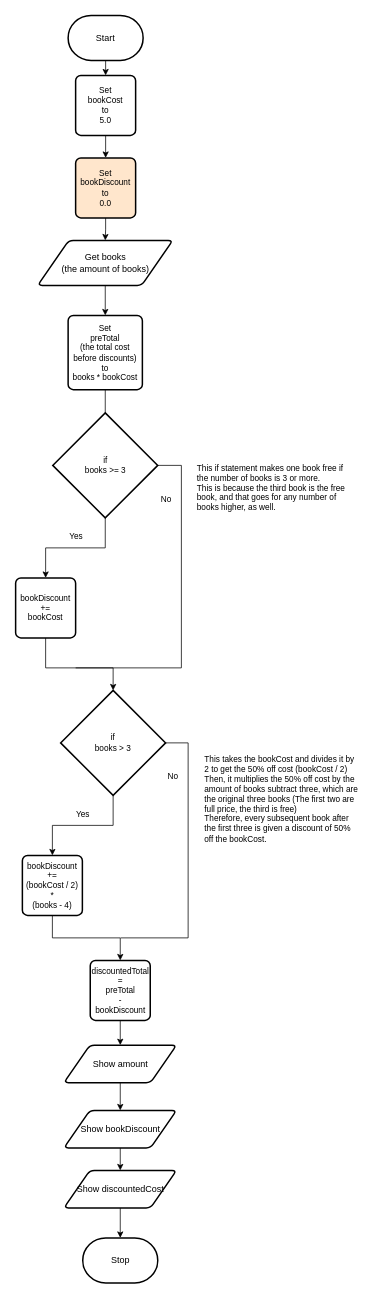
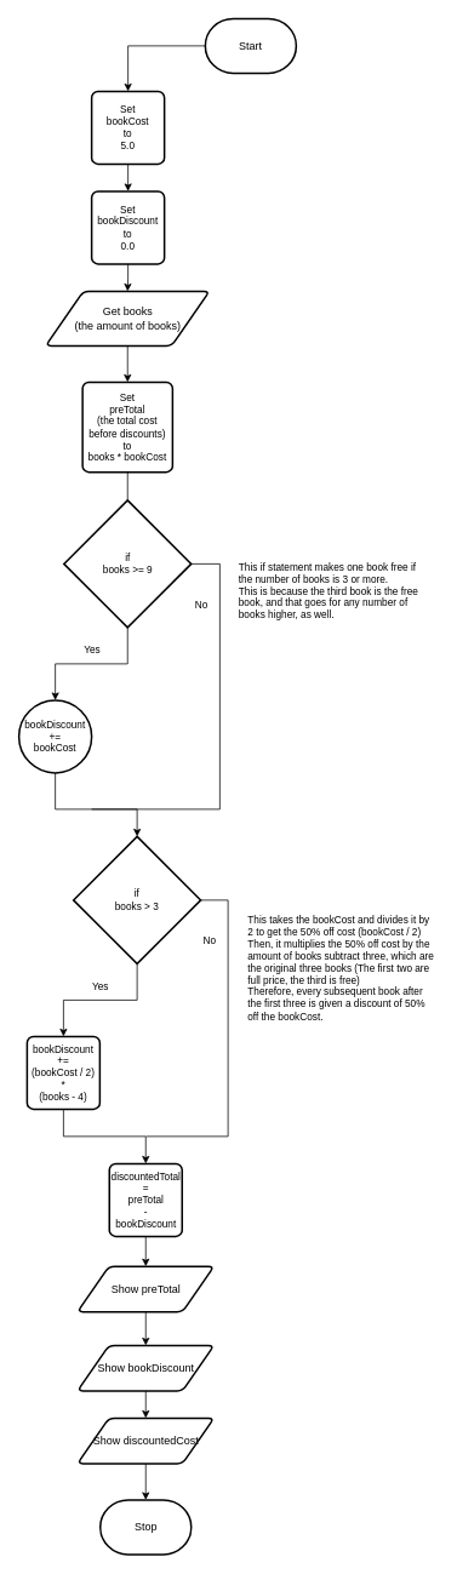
  <mxCell id="0" />
  <mxCell id="1" parent="0" />
  <mxCell id="2" style="edgeStyle=orthogonalEdgeStyle;shape=connector;rounded=0;html=1;entryX=0.5;entryY=0;entryDx=0;entryDy=0;labelBackgroundColor=default;strokeColor=default;fontFamily=Helvetica;fontSize=11;fontColor=default;endArrow=classic;elbow=vertical;" edge="1" parent="1" source="3" target="8"><mxGeometry relative="1" as="geometry" /></mxCell>
- <mxCell id="3" value="Start" style="strokeWidth=2;html=1;shape=mxgraph.flowchart.terminator;whiteSpace=wrap;" vertex="1" parent="1"><mxGeometry x="90" y="20" width="100" height="60" as="geometry" /></mxCell>
+ <mxCell id="3" value="Start" style="strokeWidth=2;html=1;shape=mxgraph.flowchart.terminator;whiteSpace=wrap;" vertex="1" parent="1"><mxGeometry x="225" y="20" width="100" height="60" as="geometry" /></mxCell>
  <mxCell id="4" value="Stop" style="strokeWidth=2;html=1;shape=mxgraph.flowchart.terminator;whiteSpace=wrap;" vertex="1" parent="1"><mxGeometry x="109.5" y="1650" width="100" height="60" as="geometry" /></mxCell>
  <mxCell id="5" style="edgeStyle=orthogonalEdgeStyle;shape=connector;rounded=0;html=1;entryX=0.5;entryY=0;entryDx=0;entryDy=0;labelBackgroundColor=default;strokeColor=default;fontFamily=Helvetica;fontSize=11;fontColor=default;endArrow=classic;elbow=vertical;" edge="1" parent="1" source="6" target="12"><mxGeometry relative="1" as="geometry" /></mxCell>
  <mxCell id="6" value="Get books&lt;br&gt;(the amount of books)" style="shape=parallelogram;html=1;strokeWidth=2;perimeter=parallelogramPerimeter;whiteSpace=wrap;rounded=1;arcSize=12;size=0.23;" vertex="1" parent="1"><mxGeometry x="49.5" y="320" width="180" height="60" as="geometry" /></mxCell>
  <mxCell id="7" style="edgeStyle=orthogonalEdgeStyle;shape=connector;rounded=0;html=1;entryX=0.5;entryY=0;entryDx=0;entryDy=0;labelBackgroundColor=default;strokeColor=default;fontFamily=Helvetica;fontSize=11;fontColor=default;endArrow=classic;elbow=vertical;" edge="1" parent="1" source="8" target="10"><mxGeometry relative="1" as="geometry" /></mxCell>
  <mxCell id="8" value="Set &lt;br&gt;bookCost &lt;br&gt;to &lt;br&gt;5.0" style="rounded=1;whiteSpace=wrap;html=1;absoluteArcSize=1;arcSize=14;strokeWidth=2;fontFamily=Helvetica;fontSize=11;fontColor=default;" vertex="1" parent="1"><mxGeometry x="100" y="100" width="80" height="80" as="geometry" /></mxCell>
  <mxCell id="9" style="edgeStyle=orthogonalEdgeStyle;shape=connector;rounded=0;html=1;entryX=0.5;entryY=0;entryDx=0;entryDy=0;labelBackgroundColor=default;strokeColor=default;fontFamily=Helvetica;fontSize=11;fontColor=default;endArrow=classic;elbow=vertical;" edge="1" parent="1" source="10" target="6"><mxGeometry relative="1" as="geometry" /></mxCell>
- <mxCell id="10" value="Set&lt;br&gt;bookDiscount&lt;br&gt;to &lt;br&gt;0.0" style="rounded=1;whiteSpace=wrap;html=1;absoluteArcSize=1;arcSize=14;strokeWidth=2;fontFamily=Helvetica;fontSize=11;fontColor=default;fillColor=#ffe6cc;" vertex="1" parent="1"><mxGeometry x="100" y="210" width="80" height="80" as="geometry" /></mxCell>
+ <mxCell id="10" value="Set&lt;br&gt;bookDiscount&lt;br&gt;to &lt;br&gt;0.0" style="rounded=1;whiteSpace=wrap;html=1;absoluteArcSize=1;arcSize=14;strokeWidth=2;fontFamily=Helvetica;fontSize=11;fontColor=default;" vertex="1" parent="1"><mxGeometry x="100" y="210" width="80" height="80" as="geometry" /></mxCell>
  <mxCell id="11" style="edgeStyle=orthogonalEdgeStyle;shape=connector;rounded=0;html=1;entryX=0.5;entryY=0;entryDx=0;entryDy=0;entryPerimeter=0;labelBackgroundColor=default;strokeColor=default;fontFamily=Helvetica;fontSize=11;fontColor=default;endArrow=none;endFill=0;elbow=vertical;" edge="1" parent="1" source="12" target="22"><mxGeometry relative="1" as="geometry" /></mxCell>
  <mxCell id="12" value="Set&lt;br&gt;preTotal&lt;br&gt;(the total cost before discounts)&lt;br&gt;to&lt;br&gt;books * bookCost" style="rounded=1;whiteSpace=wrap;html=1;absoluteArcSize=1;arcSize=14;strokeWidth=2;fontFamily=Helvetica;fontSize=11;fontColor=default;" vertex="1" parent="1"><mxGeometry x="90" y="420" width="99" height="99" as="geometry" /></mxCell>
  <mxCell id="13" value="This if statement makes one book free if the number of books is 3 or more.&lt;br&gt;This is because the third book is the free book, and that goes for any number of books higher, as well." style="text;strokeColor=none;align=left;fillColor=none;html=1;verticalAlign=middle;whiteSpace=wrap;rounded=0;fontFamily=Helvetica;fontSize=11;fontColor=default;" vertex="1" parent="1"><mxGeometry x="260" y="580" width="200" height="140" as="geometry" /></mxCell>
  <mxCell id="14" value="" style="group" vertex="1" connectable="0" parent="1"><mxGeometry x="29" y="920" width="231" height="330" as="geometry" /></mxCell>
  <mxCell id="15" style="edgeStyle=orthogonalEdgeStyle;shape=connector;rounded=0;html=1;exitX=1;exitY=0.5;exitDx=0;exitDy=0;exitPerimeter=0;labelBackgroundColor=default;strokeColor=default;fontFamily=Helvetica;fontSize=11;fontColor=default;endArrow=none;elbow=vertical;endFill=0;" edge="1" parent="14" source="16"><mxGeometry relative="1" as="geometry"><mxPoint x="131" y="330" as="targetPoint" /><Array as="points"><mxPoint x="221" y="70" /><mxPoint x="221" y="330" /></Array></mxGeometry></mxCell>
  <mxCell id="16" value="if&lt;br&gt;books &amp;gt; 3" style="strokeWidth=2;html=1;shape=mxgraph.flowchart.decision;whiteSpace=wrap;fontFamily=Helvetica;fontSize=11;fontColor=default;" vertex="1" parent="14"><mxGeometry x="51" width="140" height="140" as="geometry" /></mxCell>
  <mxCell id="17" value="Yes" style="text;strokeColor=none;align=center;fillColor=none;html=1;verticalAlign=middle;whiteSpace=wrap;rounded=0;fontFamily=Helvetica;fontSize=11;fontColor=default;" vertex="1" parent="14"><mxGeometry x="51" y="150" width="60" height="30" as="geometry" /></mxCell>
  <mxCell id="18" value="No" style="text;strokeColor=none;align=center;fillColor=none;html=1;verticalAlign=middle;whiteSpace=wrap;rounded=0;fontFamily=Helvetica;fontSize=11;fontColor=default;" vertex="1" parent="14"><mxGeometry x="171" y="100" width="60" height="30" as="geometry" /></mxCell>
  <mxCell id="19" value="bookDiscount&lt;br&gt;+=&lt;br&gt;(bookCost / 2)&lt;br&gt;*&lt;br&gt;(books - 4)" style="rounded=1;whiteSpace=wrap;html=1;absoluteArcSize=1;arcSize=14;strokeWidth=2;fontFamily=Helvetica;fontSize=11;fontColor=default;" vertex="1" parent="14"><mxGeometry y="220" width="80" height="80" as="geometry" /></mxCell>
  <mxCell id="20" style="edgeStyle=orthogonalEdgeStyle;shape=connector;rounded=0;html=1;entryX=0.5;entryY=0;entryDx=0;entryDy=0;labelBackgroundColor=default;strokeColor=default;fontFamily=Helvetica;fontSize=11;fontColor=default;endArrow=classic;elbow=vertical;" edge="1" parent="14" source="16" target="19"><mxGeometry relative="1" as="geometry" /></mxCell>
  <mxCell id="21" style="edgeStyle=orthogonalEdgeStyle;shape=connector;rounded=0;html=1;exitX=1;exitY=0.5;exitDx=0;exitDy=0;exitPerimeter=0;labelBackgroundColor=default;strokeColor=default;fontFamily=Helvetica;fontSize=11;fontColor=default;endArrow=none;elbow=vertical;endFill=0;" edge="1" parent="1" source="22"><mxGeometry relative="1" as="geometry"><mxPoint x="100" y="890" as="targetPoint" /><Array as="points"><mxPoint x="241" y="620" /><mxPoint x="241" y="890" /></Array></mxGeometry></mxCell>
- <mxCell id="22" value="if&lt;br&gt;books &amp;gt;= 3" style="strokeWidth=2;html=1;shape=mxgraph.flowchart.decision;whiteSpace=wrap;fontFamily=Helvetica;fontSize=11;fontColor=default;" vertex="1" parent="1"><mxGeometry x="69.5" y="550" width="140" height="140" as="geometry" /></mxCell>
+ <mxCell id="22" value="if&lt;br&gt;books &amp;gt;= 9" style="strokeWidth=2;html=1;shape=mxgraph.flowchart.decision;whiteSpace=wrap;fontFamily=Helvetica;fontSize=11;fontColor=default;" vertex="1" parent="1"><mxGeometry x="69.5" y="550" width="140" height="140" as="geometry" /></mxCell>
  <mxCell id="23" value="Yes" style="text;strokeColor=none;align=center;fillColor=none;html=1;verticalAlign=middle;whiteSpace=wrap;rounded=0;fontFamily=Helvetica;fontSize=11;fontColor=default;" vertex="1" parent="1"><mxGeometry x="71" y="700" width="60" height="30" as="geometry" /></mxCell>
  <mxCell id="24" value="No" style="text;strokeColor=none;align=center;fillColor=none;html=1;verticalAlign=middle;whiteSpace=wrap;rounded=0;fontFamily=Helvetica;fontSize=11;fontColor=default;" vertex="1" parent="1"><mxGeometry x="191" y="650" width="60" height="30" as="geometry" /></mxCell>
  <mxCell id="25" style="edgeStyle=orthogonalEdgeStyle;shape=connector;rounded=0;html=1;entryX=0.5;entryY=0;entryDx=0;entryDy=0;entryPerimeter=0;labelBackgroundColor=default;strokeColor=default;fontFamily=Helvetica;fontSize=11;fontColor=default;endArrow=classic;elbow=vertical;" edge="1" parent="1" source="26" target="16"><mxGeometry relative="1" as="geometry"><Array as="points"><mxPoint x="60" y="890" /><mxPoint x="150" y="890" /></Array></mxGeometry></mxCell>
- <mxCell id="26" value="bookDiscount&lt;br&gt;+=&lt;br&gt;bookCost" style="rounded=1;whiteSpace=wrap;html=1;absoluteArcSize=1;arcSize=14;strokeWidth=2;fontFamily=Helvetica;fontSize=11;fontColor=default;" vertex="1" parent="1"><mxGeometry x="20" y="770" width="80" height="80" as="geometry" /></mxCell>
+ <mxCell id="26" value="bookDiscount&lt;br&gt;+=&lt;br&gt;bookCost" style="ellipse;whiteSpace=wrap;html=1;absoluteArcSize=1;arcSize=14;strokeWidth=2;fontFamily=Helvetica;fontSize=11;fontColor=default;" vertex="1" parent="1"><mxGeometry x="20" y="770" width="80" height="80" as="geometry" /></mxCell>
  <mxCell id="27" style="edgeStyle=orthogonalEdgeStyle;shape=connector;rounded=0;html=1;entryX=0.5;entryY=0;entryDx=0;entryDy=0;labelBackgroundColor=default;strokeColor=default;fontFamily=Helvetica;fontSize=11;fontColor=default;endArrow=classic;elbow=vertical;" edge="1" parent="1" source="22" target="26"><mxGeometry relative="1" as="geometry" /></mxCell>
  <mxCell id="28" value="&lt;div&gt;This takes the bookCost and divides it by 2 to get the 50% off cost (bookCost / 2)&lt;/div&gt;&lt;div&gt;&lt;span style=&quot;background-color: initial;&quot;&gt;Then, it multiplies the 50% off cost by the amount of books subtract three, which are the original three books (The first two are full price, the third is free)&lt;/span&gt;&lt;/div&gt;&lt;div&gt;&lt;span style=&quot;background-color: initial;&quot;&gt;Therefore, every subsequent book after the first three is given a discount of 50% off the bookCost.&lt;/span&gt;&lt;/div&gt;" style="text;strokeColor=none;align=left;fillColor=none;html=1;verticalAlign=middle;whiteSpace=wrap;rounded=0;fontFamily=Helvetica;fontSize=11;fontColor=default;" vertex="1" parent="1"><mxGeometry x="270" y="1030" width="210" height="70" as="geometry" /></mxCell>
  <mxCell id="29" style="edgeStyle=orthogonalEdgeStyle;shape=connector;rounded=0;html=1;entryX=0.5;entryY=0;entryDx=0;entryDy=0;labelBackgroundColor=default;strokeColor=default;fontFamily=Helvetica;fontSize=11;fontColor=default;endArrow=classic;elbow=vertical;" edge="1" parent="1" source="30" target="33"><mxGeometry relative="1" as="geometry" /></mxCell>
  <mxCell id="30" value="discountedTotal&lt;br&gt;=&lt;br&gt;preTotal&lt;br&gt;-&lt;br&gt;bookDiscount" style="rounded=1;whiteSpace=wrap;html=1;absoluteArcSize=1;arcSize=14;strokeWidth=2;fontFamily=Helvetica;fontSize=11;fontColor=default;" vertex="1" parent="1"><mxGeometry x="119.5" y="1280" width="80" height="80" as="geometry" /></mxCell>
  <mxCell id="31" style="edgeStyle=orthogonalEdgeStyle;shape=connector;rounded=0;html=1;labelBackgroundColor=default;strokeColor=default;fontFamily=Helvetica;fontSize=11;fontColor=default;endArrow=classic;elbow=vertical;entryX=0.5;entryY=0;entryDx=0;entryDy=0;" edge="1" parent="1" source="19" target="30"><mxGeometry relative="1" as="geometry"><mxPoint x="160" y="1370" as="targetPoint" /><Array as="points"><mxPoint x="69" y="1250" /><mxPoint x="160" y="1250" /></Array></mxGeometry></mxCell>
  <mxCell id="32" value="" style="group" vertex="1" connectable="0" parent="1"><mxGeometry x="84.5" y="1393" width="265.5" height="50" as="geometry" /></mxCell>
- <mxCell id="33" value="Show amount" style="shape=parallelogram;html=1;strokeWidth=2;perimeter=parallelogramPerimeter;whiteSpace=wrap;rounded=1;arcSize=12;size=0.23;" vertex="1" parent="32"><mxGeometry width="150" height="50" as="geometry" /></mxCell>
+ <mxCell id="33" value="Show preTotal" style="shape=parallelogram;html=1;strokeWidth=2;perimeter=parallelogramPerimeter;whiteSpace=wrap;rounded=1;arcSize=12;size=0.23;" vertex="1" parent="32"><mxGeometry width="150" height="50" as="geometry" /></mxCell>
  <mxCell id="34" style="edgeStyle=orthogonalEdgeStyle;shape=connector;rounded=0;html=1;entryX=0.5;entryY=0;entryDx=0;entryDy=0;labelBackgroundColor=default;strokeColor=default;fontFamily=Helvetica;fontSize=11;fontColor=default;endArrow=classic;elbow=vertical;" edge="1" parent="1" source="35" target="37"><mxGeometry relative="1" as="geometry" /></mxCell>
  <mxCell id="35" value="Show bookDiscount" style="shape=parallelogram;html=1;strokeWidth=2;perimeter=parallelogramPerimeter;whiteSpace=wrap;rounded=1;arcSize=12;size=0.23;" vertex="1" parent="1"><mxGeometry x="84.5" y="1480" width="150" height="50" as="geometry" /></mxCell>
  <mxCell id="36" style="edgeStyle=orthogonalEdgeStyle;shape=connector;rounded=0;html=1;entryX=0.5;entryY=0;entryDx=0;entryDy=0;entryPerimeter=0;labelBackgroundColor=default;strokeColor=default;fontFamily=Helvetica;fontSize=11;fontColor=default;endArrow=classic;elbow=vertical;" edge="1" parent="1" source="37" target="4"><mxGeometry relative="1" as="geometry" /></mxCell>
  <mxCell id="37" value="Show discountedCost" style="shape=parallelogram;html=1;strokeWidth=2;perimeter=parallelogramPerimeter;whiteSpace=wrap;rounded=1;arcSize=12;size=0.23;" vertex="1" parent="1"><mxGeometry x="84.5" y="1560" width="150" height="50" as="geometry" /></mxCell>
  <mxCell id="38" style="edgeStyle=orthogonalEdgeStyle;shape=connector;rounded=0;html=1;entryX=0.5;entryY=0;entryDx=0;entryDy=0;labelBackgroundColor=default;strokeColor=default;fontFamily=Helvetica;fontSize=11;fontColor=default;endArrow=classic;elbow=vertical;" edge="1" parent="1" source="33" target="35"><mxGeometry relative="1" as="geometry" /></mxCell>
